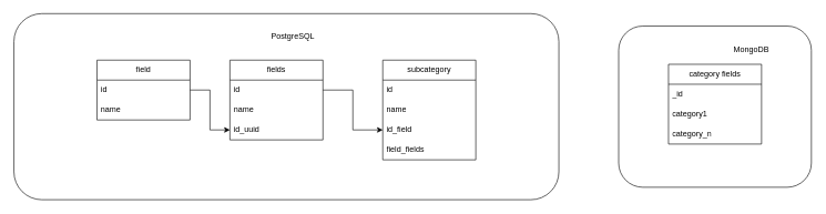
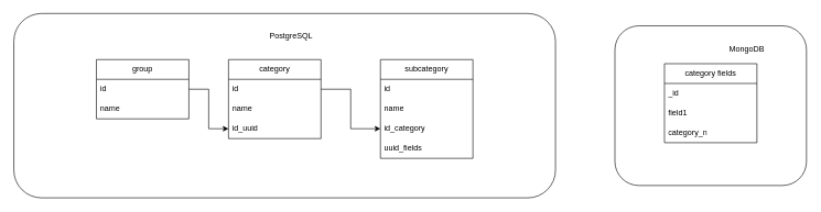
  <mxCell id="0" />
  <mxCell id="1" parent="0" />
  <mxCell id="2" value="" style="group" vertex="1" connectable="0" parent="1"><mxGeometry x="20" y="20" width="820" height="280" as="geometry" /></mxCell>
  <mxCell id="3" value="" style="group" vertex="1" connectable="0" parent="2"><mxGeometry width="820" height="280" as="geometry" /></mxCell>
  <mxCell id="4" value="" style="rounded=1;whiteSpace=wrap;html=1;" vertex="1" parent="3"><mxGeometry width="820" height="280" as="geometry" /></mxCell>
  <mxCell id="5" value="PostgreSQL" style="text;html=1;align=center;verticalAlign=middle;whiteSpace=wrap;rounded=0;" vertex="1" parent="3"><mxGeometry x="390" y="20" width="60" height="30" as="geometry" /></mxCell>
  <mxCell id="6" value="" style="group" vertex="1" connectable="0" parent="3"><mxGeometry x="125" y="70" width="570" height="150" as="geometry" /></mxCell>
- <mxCell id="7" value="field" style="swimlane;fontStyle=0;childLayout=stackLayout;horizontal=1;startSize=30;horizontalStack=0;resizeParent=1;resizeParentMax=0;resizeLast=0;collapsible=1;marginBottom=0;whiteSpace=wrap;html=1;" vertex="1" parent="6"><mxGeometry width="140" height="90" as="geometry" /></mxCell>
+ <mxCell id="7" value="group" style="swimlane;fontStyle=0;childLayout=stackLayout;horizontal=1;startSize=30;horizontalStack=0;resizeParent=1;resizeParentMax=0;resizeLast=0;collapsible=1;marginBottom=0;whiteSpace=wrap;html=1;" vertex="1" parent="6"><mxGeometry width="140" height="90" as="geometry" /></mxCell>
  <mxCell id="8" value="id" style="text;strokeColor=none;fillColor=none;align=left;verticalAlign=middle;spacingLeft=4;spacingRight=4;overflow=hidden;points=[[0,0.5],[1,0.5]];portConstraint=eastwest;rotatable=0;whiteSpace=wrap;html=1;" vertex="1" parent="7"><mxGeometry y="30" width="140" height="30" as="geometry" /></mxCell>
  <mxCell id="9" value="name" style="text;strokeColor=none;fillColor=none;align=left;verticalAlign=middle;spacingLeft=4;spacingRight=4;overflow=hidden;points=[[0,0.5],[1,0.5]];portConstraint=eastwest;rotatable=0;whiteSpace=wrap;html=1;" vertex="1" parent="7"><mxGeometry y="60" width="140" height="30" as="geometry" /></mxCell>
- <mxCell id="10" value="fields" style="swimlane;fontStyle=0;childLayout=stackLayout;horizontal=1;startSize=30;horizontalStack=0;resizeParent=1;resizeParentMax=0;resizeLast=0;collapsible=1;marginBottom=0;whiteSpace=wrap;html=1;" vertex="1" parent="6"><mxGeometry x="200" width="140" height="120" as="geometry" /></mxCell>
+ <mxCell id="10" value="category" style="swimlane;fontStyle=0;childLayout=stackLayout;horizontal=1;startSize=30;horizontalStack=0;resizeParent=1;resizeParentMax=0;resizeLast=0;collapsible=1;marginBottom=0;whiteSpace=wrap;html=1;" vertex="1" parent="6"><mxGeometry x="200" width="140" height="120" as="geometry" /></mxCell>
  <mxCell id="11" value="id" style="text;strokeColor=none;fillColor=none;align=left;verticalAlign=middle;spacingLeft=4;spacingRight=4;overflow=hidden;points=[[0,0.5],[1,0.5]];portConstraint=eastwest;rotatable=0;whiteSpace=wrap;html=1;" vertex="1" parent="10"><mxGeometry y="30" width="140" height="30" as="geometry" /></mxCell>
  <mxCell id="12" value="name&lt;span style=&quot;white-space: pre;&quot;&gt;&#09;&lt;/span&gt;" style="text;strokeColor=none;fillColor=none;align=left;verticalAlign=middle;spacingLeft=4;spacingRight=4;overflow=hidden;points=[[0,0.5],[1,0.5]];portConstraint=eastwest;rotatable=0;whiteSpace=wrap;html=1;" vertex="1" parent="10"><mxGeometry y="60" width="140" height="30" as="geometry" /></mxCell>
  <mxCell id="13" value="id_uuid" style="text;strokeColor=none;fillColor=none;align=left;verticalAlign=middle;spacingLeft=4;spacingRight=4;overflow=hidden;points=[[0,0.5],[1,0.5]];portConstraint=eastwest;rotatable=0;whiteSpace=wrap;html=1;" vertex="1" parent="10"><mxGeometry y="90" width="140" height="30" as="geometry" /></mxCell>
  <mxCell id="14" value="subcategory" style="swimlane;fontStyle=0;childLayout=stackLayout;horizontal=1;startSize=30;horizontalStack=0;resizeParent=1;resizeParentMax=0;resizeLast=0;collapsible=1;marginBottom=0;whiteSpace=wrap;html=1;" vertex="1" parent="6"><mxGeometry x="430" width="140" height="150" as="geometry" /></mxCell>
  <mxCell id="15" value="id" style="text;strokeColor=none;fillColor=none;align=left;verticalAlign=middle;spacingLeft=4;spacingRight=4;overflow=hidden;points=[[0,0.5],[1,0.5]];portConstraint=eastwest;rotatable=0;whiteSpace=wrap;html=1;" vertex="1" parent="14"><mxGeometry y="30" width="140" height="30" as="geometry" /></mxCell>
  <mxCell id="16" value="name" style="text;strokeColor=none;fillColor=none;align=left;verticalAlign=middle;spacingLeft=4;spacingRight=4;overflow=hidden;points=[[0,0.5],[1,0.5]];portConstraint=eastwest;rotatable=0;whiteSpace=wrap;html=1;" vertex="1" parent="14"><mxGeometry y="60" width="140" height="30" as="geometry" /></mxCell>
- <mxCell id="17" value="id_field" style="text;strokeColor=none;fillColor=none;align=left;verticalAlign=middle;spacingLeft=4;spacingRight=4;overflow=hidden;points=[[0,0.5],[1,0.5]];portConstraint=eastwest;rotatable=0;whiteSpace=wrap;html=1;" vertex="1" parent="14"><mxGeometry y="90" width="140" height="30" as="geometry" /></mxCell>
- <mxCell id="18" value="field_fields" style="text;strokeColor=none;fillColor=none;align=left;verticalAlign=middle;spacingLeft=4;spacingRight=4;overflow=hidden;points=[[0,0.5],[1,0.5]];portConstraint=eastwest;rotatable=0;whiteSpace=wrap;html=1;" vertex="1" parent="14"><mxGeometry y="120" width="140" height="30" as="geometry" /></mxCell>
+ <mxCell id="17" value="id_category" style="text;strokeColor=none;fillColor=none;align=left;verticalAlign=middle;spacingLeft=4;spacingRight=4;overflow=hidden;points=[[0,0.5],[1,0.5]];portConstraint=eastwest;rotatable=0;whiteSpace=wrap;html=1;" vertex="1" parent="14"><mxGeometry y="90" width="140" height="30" as="geometry" /></mxCell>
+ <mxCell id="18" value="uuid_fields" style="text;strokeColor=none;fillColor=none;align=left;verticalAlign=middle;spacingLeft=4;spacingRight=4;overflow=hidden;points=[[0,0.5],[1,0.5]];portConstraint=eastwest;rotatable=0;whiteSpace=wrap;html=1;" vertex="1" parent="14"><mxGeometry y="120" width="140" height="30" as="geometry" /></mxCell>
  <mxCell id="19" style="edgeStyle=orthogonalEdgeStyle;rounded=0;orthogonalLoop=1;jettySize=auto;html=1;entryX=0;entryY=0.5;entryDx=0;entryDy=0;" edge="1" parent="6" source="8" target="13"><mxGeometry relative="1" as="geometry" /></mxCell>
  <mxCell id="20" style="edgeStyle=orthogonalEdgeStyle;rounded=0;orthogonalLoop=1;jettySize=auto;html=1;exitX=1;exitY=0.5;exitDx=0;exitDy=0;entryX=0;entryY=0.5;entryDx=0;entryDy=0;" edge="1" parent="6" source="11" target="17"><mxGeometry relative="1" as="geometry" /></mxCell>
  <mxCell id="21" value="" style="group" vertex="1" connectable="0" parent="1"><mxGeometry x="930" y="38.75" width="290" height="242.5" as="geometry" /></mxCell>
  <mxCell id="22" value="" style="rounded=1;whiteSpace=wrap;html=1;" vertex="1" parent="21"><mxGeometry width="290" height="242.5" as="geometry" /></mxCell>
  <mxCell id="23" value="category fields" style="swimlane;fontStyle=0;childLayout=stackLayout;horizontal=1;startSize=30;horizontalStack=0;resizeParent=1;resizeParentMax=0;resizeLast=0;collapsible=1;marginBottom=0;whiteSpace=wrap;html=1;" vertex="1" parent="21"><mxGeometry x="75" y="57.5" width="140" height="120" as="geometry" /></mxCell>
  <mxCell id="24" value="_id" style="text;strokeColor=none;fillColor=none;align=left;verticalAlign=middle;spacingLeft=4;spacingRight=4;overflow=hidden;points=[[0,0.5],[1,0.5]];portConstraint=eastwest;rotatable=0;whiteSpace=wrap;html=1;" vertex="1" parent="23"><mxGeometry y="30" width="140" height="30" as="geometry" /></mxCell>
- <mxCell id="25" value="category1" style="text;strokeColor=none;fillColor=none;align=left;verticalAlign=middle;spacingLeft=4;spacingRight=4;overflow=hidden;points=[[0,0.5],[1,0.5]];portConstraint=eastwest;rotatable=0;whiteSpace=wrap;html=1;" vertex="1" parent="23"><mxGeometry y="60" width="140" height="30" as="geometry" /></mxCell>
+ <mxCell id="25" value="field1" style="text;strokeColor=none;fillColor=none;align=left;verticalAlign=middle;spacingLeft=4;spacingRight=4;overflow=hidden;points=[[0,0.5],[1,0.5]];portConstraint=eastwest;rotatable=0;whiteSpace=wrap;html=1;" vertex="1" parent="23"><mxGeometry y="60" width="140" height="30" as="geometry" /></mxCell>
  <mxCell id="26" value="category_n" style="text;strokeColor=none;fillColor=none;align=left;verticalAlign=middle;spacingLeft=4;spacingRight=4;overflow=hidden;points=[[0,0.5],[1,0.5]];portConstraint=eastwest;rotatable=0;whiteSpace=wrap;html=1;" vertex="1" parent="23"><mxGeometry y="90" width="140" height="30" as="geometry" /></mxCell>
  <mxCell id="27" value="MongoDB" style="text;html=1;align=center;verticalAlign=middle;whiteSpace=wrap;rounded=0;" vertex="1" parent="21"><mxGeometry x="170" y="20" width="60" height="30" as="geometry" /></mxCell>
